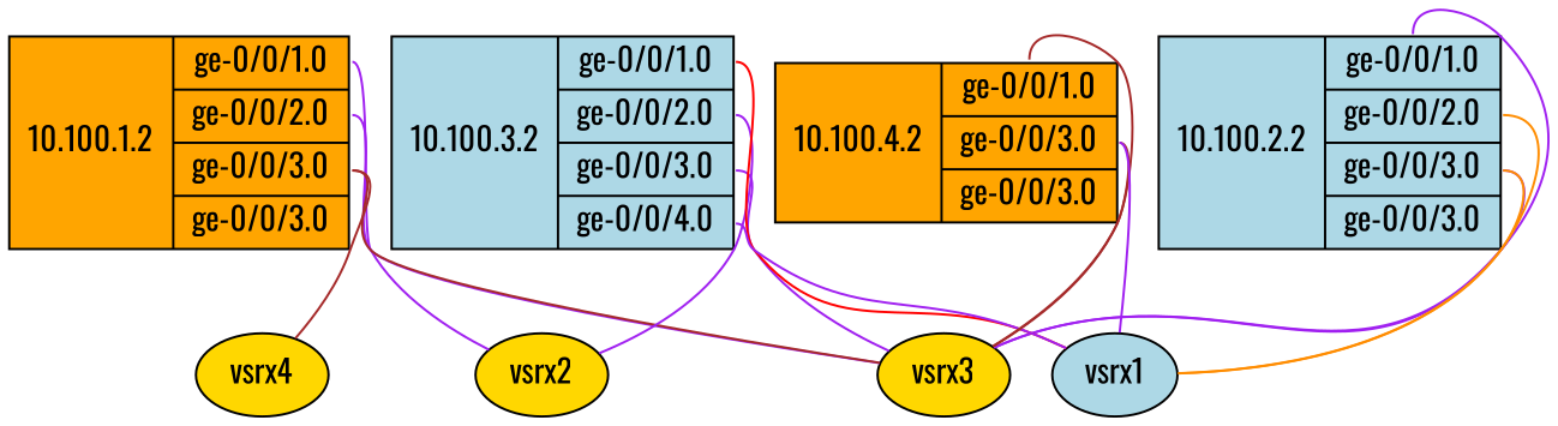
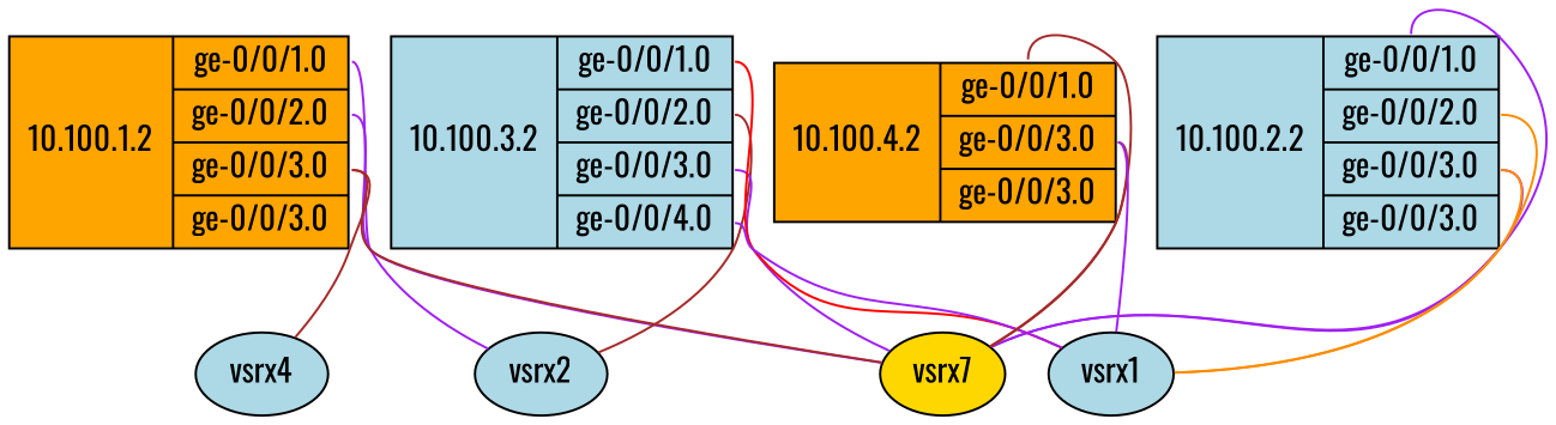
  graph {
    fontname=Oswald
    node [fillcolor=lightblue fontname=Oswald style=filled]
    edge [color=purple fontname=Oswald tailport="ge-0/0/3.0"]
    n1 [fillcolor=orange label="<node>10.100.1.2|{ <ge-0/0/1.0>ge-0/0/1.0|<ge-0/0/2.0>ge-0/0/2.0|<ge-0/0/3.0>ge-0/0/3.0|<ge-0/0/3.0>ge-0/0/3.0 }" shape=record]
-   vsrx2 [fillcolor=gold]
-   vsrx3 [fillcolor=gold]
-   vsrx4 [fillcolor=gold]
+   vsrx2
+   vsrx3 [fillcolor=gold label=vsrx7]
+   vsrx4
    n5 [label="<node>10.100.2.2|{ <ge-0/0/1.0>ge-0/0/1.0|<ge-0/0/2.0>ge-0/0/2.0|<ge-0/0/3.0>ge-0/0/3.0|<ge-0/0/3.0>ge-0/0/3.0 }" shape=record]
    vsrx1
    n7 [label="<node>10.100.3.2|{ <ge-0/0/1.0>ge-0/0/1.0|<ge-0/0/2.0>ge-0/0/2.0|<ge-0/0/3.0>ge-0/0/3.0|<ge-0/0/4.0>ge-0/0/4.0 }" shape=record]
    n8 [fillcolor=orange label="<node>10.100.4.2|{ <ge-0/0/1.0>ge-0/0/1.0|<ge-0/0/3.0>ge-0/0/3.0|<ge-0/0/3.0>ge-0/0/3.0 }" shape=record]
    n1 -- vsrx2 [tailport="ge-0/0/1.0"]
    n1 -- vsrx3 [tailport="ge-0/0/2.0"]
    n1 -- vsrx3 [color=brown]
    n1 -- vsrx4 [color=brown]
    n5 -- vsrx3 [tailport="ge-0/0/1.0"]
    n5 -- vsrx3
    n5 -- vsrx1 [color=darkorange tailport="ge-0/0/2.0"]
    n5 -- vsrx1 [color=darkorange]
-   n7 -- vsrx2 [tailport="ge-0/0/2.0"]
+   n7 -- vsrx2 [color=brown tailport="ge-0/0/2.0"]
    n7 -- vsrx3
    n7 -- vsrx1 [color=red tailport="ge-0/0/1.0"]
    n7 -- vsrx1 [tailport="ge-0/0/4.0"]
    n8 -- vsrx3 [color=brown tailport="ge-0/0/1.0"]
    n8 -- vsrx3 [color=brown]
    n8 -- vsrx1
  }
